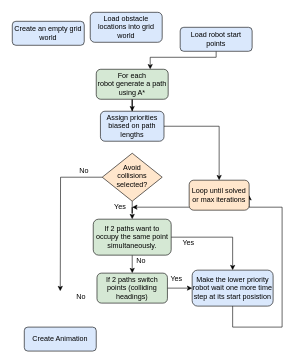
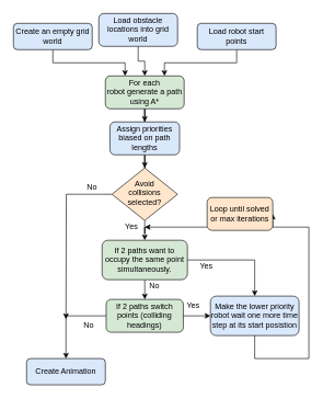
  <mxCell id="0" />
  <mxCell id="1" parent="0" />
+ <mxCell id="2" value="" style="edgeStyle=orthogonalEdgeStyle;rounded=0;orthogonalLoop=1;jettySize=auto;html=1;" edge="1" parent="1" source="3" target="8"><mxGeometry relative="1" as="geometry" /></mxCell>
  <mxCell id="3" value="Load obstacle locations into grid world" style="rounded=1;whiteSpace=wrap;html=1;fontSize=12;glass=0;strokeWidth=1;shadow=0;fillColor=#dae8fc;" parent="1" vertex="1"><mxGeometry x="150" y="20" width="120" height="50" as="geometry" /></mxCell>
  <mxCell id="4" value="" style="edgeStyle=orthogonalEdgeStyle;rounded=0;orthogonalLoop=1;jettySize=auto;html=1;" edge="1" parent="1" source="6" target="18"><mxGeometry relative="1" as="geometry" /></mxCell>
  <mxCell id="5" value="" style="edgeStyle=orthogonalEdgeStyle;rounded=0;orthogonalLoop=1;jettySize=auto;html=1;" edge="1" parent="1" source="6"><mxGeometry relative="1" as="geometry"><mxPoint x="100" y="485" as="targetPoint" /></mxGeometry></mxCell>
  <mxCell id="6" value="&lt;div&gt;Avoid&lt;/div&gt;&lt;div&gt;collisions selected?&lt;/div&gt;" style="rhombus;whiteSpace=wrap;html=1;shadow=0;fontFamily=Helvetica;fontSize=12;align=center;strokeWidth=1;spacing=6;spacingTop=-4;fillColor=#ffe6cc;" parent="1" vertex="1"><mxGeometry x="170" y="255" width="100" height="80" as="geometry" /></mxCell>
  <mxCell id="7" value="" style="edgeStyle=orthogonalEdgeStyle;rounded=0;orthogonalLoop=1;jettySize=auto;html=1;entryX=0.5;entryY=0;entryDx=0;entryDy=0;" edge="1" parent="1" source="8" target="26"><mxGeometry relative="1" as="geometry"><mxPoint x="180" y="205" as="targetPoint" /></mxGeometry></mxCell>
  <mxCell id="8" value="&lt;div&gt;For each&lt;/div&gt;&lt;div&gt;robot generate a path using A*&lt;br&gt;&lt;/div&gt;" style="rounded=1;whiteSpace=wrap;html=1;fontSize=12;glass=0;strokeWidth=1;shadow=0;fillColor=#d5e8d4;" parent="1" vertex="1"><mxGeometry x="160" y="115" width="120" height="50" as="geometry" /></mxCell>
+ <mxCell id="9" value="" style="edgeStyle=orthogonalEdgeStyle;rounded=0;orthogonalLoop=1;jettySize=auto;html=1;entryX=0.25;entryY=0;entryDx=0;entryDy=0;" edge="1" parent="1" source="10" target="8"><mxGeometry relative="1" as="geometry"><mxPoint x="80" y="145" as="targetPoint" /><Array as="points"><mxPoint x="80" y="95" /><mxPoint x="190" y="95" /></Array></mxGeometry></mxCell>
  <mxCell id="10" value="Create an empty grid world" style="rounded=1;whiteSpace=wrap;html=1;fontSize=12;glass=0;strokeWidth=1;shadow=0;fillColor=#dae8fc;" parent="1" vertex="1"><mxGeometry x="20" y="35" width="120" height="40" as="geometry" /></mxCell>
  <mxCell id="11" value="" style="edgeStyle=orthogonalEdgeStyle;rounded=0;orthogonalLoop=1;jettySize=auto;html=1;entryX=0.75;entryY=0;entryDx=0;entryDy=0;" edge="1" parent="1" source="12" target="8"><mxGeometry relative="1" as="geometry"><mxPoint x="360" y="145" as="targetPoint" /><Array as="points"><mxPoint x="360" y="95" /><mxPoint x="250" y="95" /></Array></mxGeometry></mxCell>
- <mxCell id="12" value="Load robot start points" style="rounded=1;whiteSpace=wrap;html=1;fontSize=12;glass=0;strokeWidth=1;shadow=0;fillColor=#dae8fc;" parent="1" vertex="1"><mxGeometry x="300" y="45" width="120" height="40" as="geometry" /></mxCell>
+ <mxCell id="12" value="Load robot start points" style="rounded=1;whiteSpace=wrap;html=1;fontSize=12;glass=0;strokeWidth=1;shadow=0;fillColor=#dae8fc;" parent="1" vertex="1"><mxGeometry x="300" y="35" width="120" height="40" as="geometry" /></mxCell>
  <mxCell id="13" value="" style="edgeStyle=orthogonalEdgeStyle;rounded=0;orthogonalLoop=1;jettySize=auto;html=1;" edge="1" parent="1" source="15" target="24"><mxGeometry relative="1" as="geometry" /></mxCell>
+ <mxCell id="14" value="" style="edgeStyle=orthogonalEdgeStyle;rounded=0;orthogonalLoop=1;jettySize=auto;html=1;entryX=0.5;entryY=0;entryDx=0;entryDy=0;" edge="1" parent="1" source="15" target="19"><mxGeometry relative="1" as="geometry"><mxPoint x="220" y="575" as="targetPoint" /></mxGeometry></mxCell>
  <mxCell id="15" value="If 2 paths switch points (colliding headings)" style="rounded=1;whiteSpace=wrap;html=1;fontSize=12;glass=0;strokeWidth=1;shadow=0;fillColor=#d5e8d4;" parent="1" vertex="1"><mxGeometry x="161.25" y="455" width="117.5" height="50" as="geometry" /></mxCell>
  <mxCell id="16" value="" style="edgeStyle=orthogonalEdgeStyle;rounded=0;orthogonalLoop=1;jettySize=auto;html=1;" edge="1" parent="1" source="18" target="15"><mxGeometry relative="1" as="geometry" /></mxCell>
  <mxCell id="17" value="" style="edgeStyle=orthogonalEdgeStyle;rounded=0;orthogonalLoop=1;jettySize=auto;html=1;entryX=0.5;entryY=0;entryDx=0;entryDy=0;" edge="1" parent="1" source="18" target="24"><mxGeometry relative="1" as="geometry"><mxPoint x="370" y="395" as="targetPoint" /></mxGeometry></mxCell>
  <mxCell id="18" value="&lt;div&gt;If 2 paths want to occupy the same point simultaneously. &lt;/div&gt;" style="rounded=1;whiteSpace=wrap;html=1;fontSize=12;glass=0;strokeWidth=1;shadow=0;fillColor=#d5e8d4;" parent="1" vertex="1"><mxGeometry x="155" y="365" width="130" height="60" as="geometry" /></mxCell>
  <mxCell id="19" value="Create Animation" style="rounded=1;whiteSpace=wrap;html=1;fontSize=12;glass=0;strokeWidth=1;shadow=0;fillColor=#dae8fc;" parent="1" vertex="1"><mxGeometry x="40" y="545" width="120" height="40" as="geometry" /></mxCell>
  <mxCell id="20" value="No" style="text;html=1;strokeColor=none;fillColor=none;align=center;verticalAlign=middle;whiteSpace=wrap;rounded=0;" vertex="1" parent="1"><mxGeometry x="120" y="275" width="40" height="20" as="geometry" /></mxCell>
  <mxCell id="21" value="Yes" style="text;html=1;strokeColor=none;fillColor=none;align=center;verticalAlign=middle;whiteSpace=wrap;rounded=0;" vertex="1" parent="1"><mxGeometry x="180" y="335" width="40" height="20" as="geometry" /></mxCell>
  <mxCell id="22" value="No" style="text;html=1;strokeColor=none;fillColor=none;align=center;verticalAlign=middle;whiteSpace=wrap;rounded=0;" vertex="1" parent="1"><mxGeometry x="215" y="425" width="40" height="20" as="geometry" /></mxCell>
  <mxCell id="23" value="" style="edgeStyle=orthogonalEdgeStyle;rounded=0;orthogonalLoop=1;jettySize=auto;html=1;entryX=1;entryY=0.5;entryDx=0;entryDy=0;" edge="1" parent="1" source="24" target="28"><mxGeometry relative="1" as="geometry"><mxPoint x="530" y="588" as="targetPoint" /><Array as="points"><mxPoint x="387" y="545" /><mxPoint x="470" y="545" /><mxPoint x="470" y="345" /></Array></mxGeometry></mxCell>
  <mxCell id="24" value="Make the lower priority robot wait one more time step at its start posistion" style="rounded=1;whiteSpace=wrap;html=1;fontSize=12;glass=0;strokeWidth=1;shadow=0;fillColor=#dae8fc;" vertex="1" parent="1"><mxGeometry x="320" y="450" width="135" height="60" as="geometry" /></mxCell>
- <mxCell id="25" value="" style="edgeStyle=orthogonalEdgeStyle;rounded=0;orthogonalLoop=1;jettySize=auto;html=1;" edge="1" parent="1" source="26" target="28"><mxGeometry relative="1" as="geometry" /></mxCell>
+ <mxCell id="25" value="" style="edgeStyle=orthogonalEdgeStyle;rounded=0;orthogonalLoop=1;jettySize=auto;html=1;" edge="1" parent="1" source="26" target="6"><mxGeometry relative="1" as="geometry" /></mxCell>
  <mxCell id="26" value="Assign priorities biased on path lengths" style="rounded=1;whiteSpace=wrap;html=1;fontSize=12;glass=0;strokeWidth=1;shadow=0;fillColor=#dae8fc;" vertex="1" parent="1"><mxGeometry x="167" y="185" width="106" height="50" as="geometry" /></mxCell>
  <mxCell id="27" value="" style="edgeStyle=orthogonalEdgeStyle;rounded=0;orthogonalLoop=1;jettySize=auto;html=1;" edge="1" parent="1" source="28"><mxGeometry relative="1" as="geometry"><mxPoint x="220" y="345" as="targetPoint" /><Array as="points"><mxPoint x="220" y="345" /></Array></mxGeometry></mxCell>
  <mxCell id="28" value="Loop until solved or max iterations" style="rounded=1;whiteSpace=wrap;html=1;fontSize=12;glass=0;strokeWidth=1;shadow=0;fillColor=#ffe6cc;" vertex="1" parent="1"><mxGeometry x="315" y="300" width="100" height="50" as="geometry" /></mxCell>
  <mxCell id="29" value="Yes" style="text;html=1;strokeColor=none;fillColor=none;align=center;verticalAlign=middle;whiteSpace=wrap;rounded=0;" vertex="1" parent="1"><mxGeometry x="294" y="395" width="40" height="20" as="geometry" /></mxCell>
  <mxCell id="30" value="Yes" style="text;html=1;strokeColor=none;fillColor=none;align=center;verticalAlign=middle;whiteSpace=wrap;rounded=0;" vertex="1" parent="1"><mxGeometry x="274" y="455" width="40" height="20" as="geometry" /></mxCell>
  <mxCell id="31" value="No" style="text;html=1;strokeColor=none;fillColor=none;align=center;verticalAlign=middle;whiteSpace=wrap;rounded=0;" vertex="1" parent="1"><mxGeometry x="115" y="485" width="40" height="20" as="geometry" /></mxCell>
